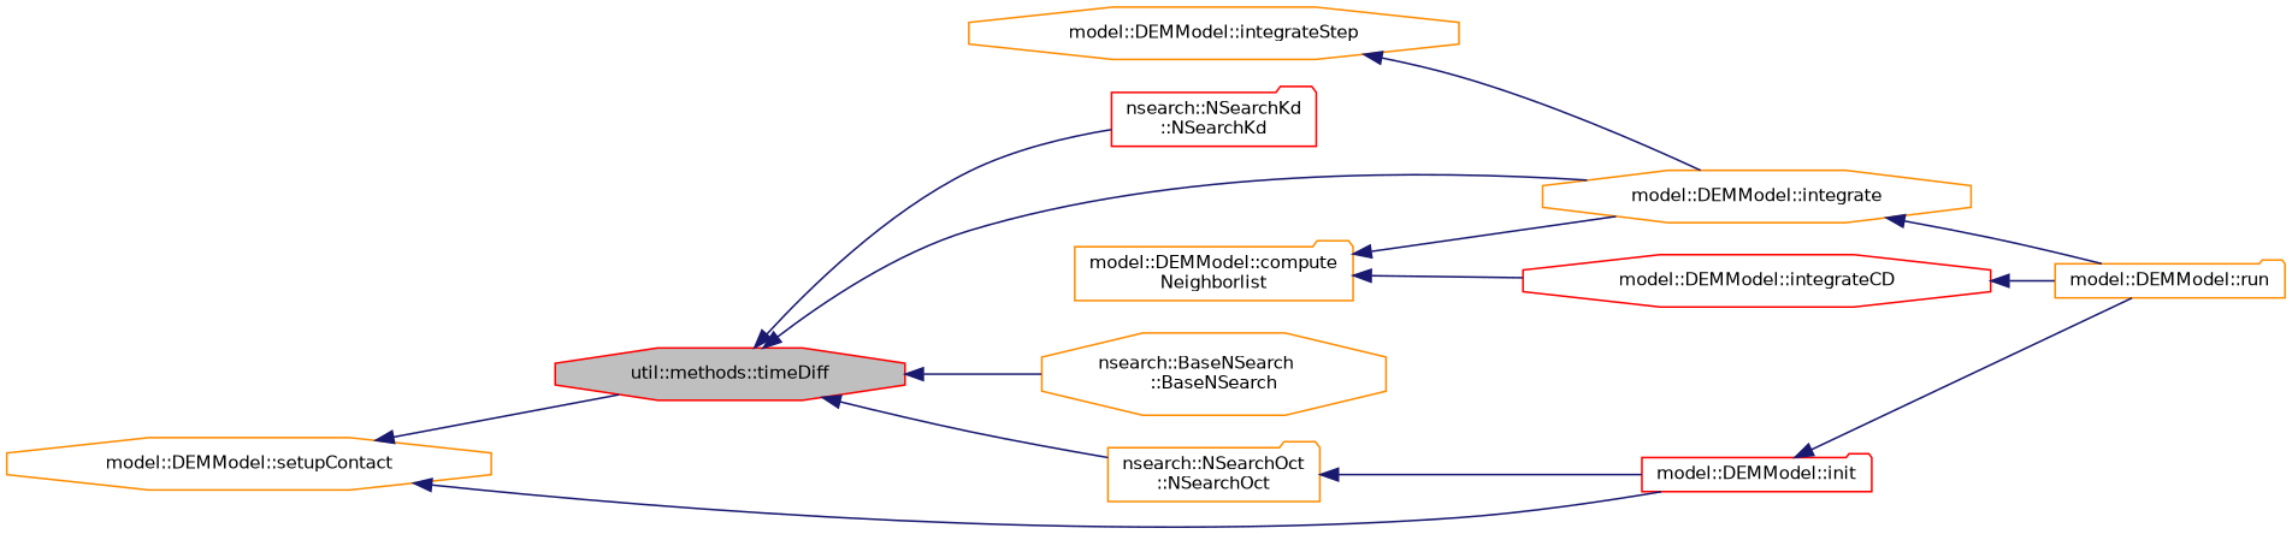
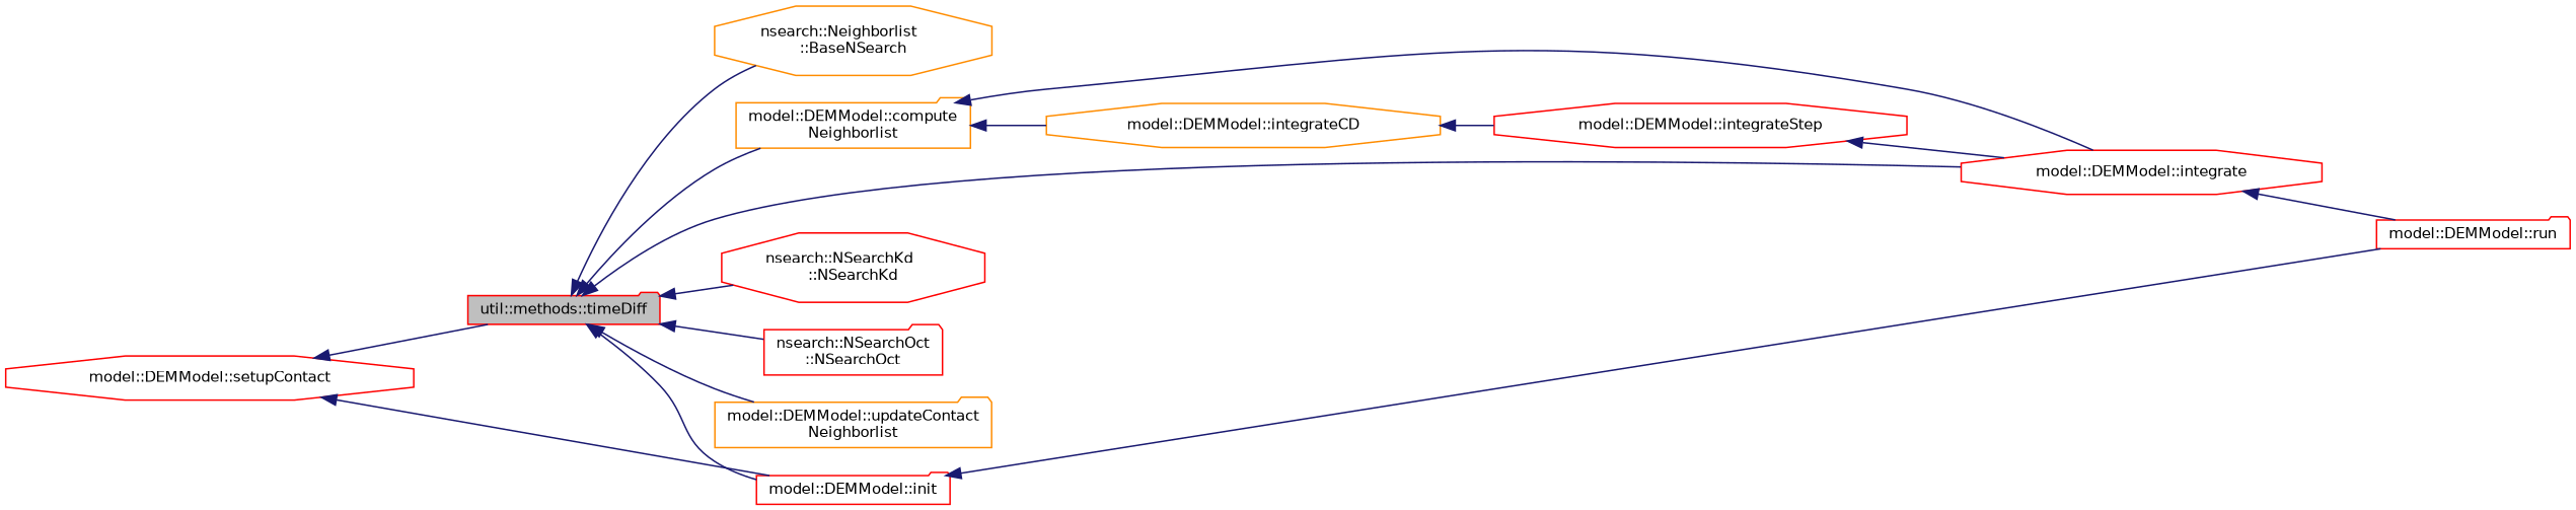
  digraph {
    rankdir=LR
    node [color=red fillcolor=white fontname=Helvetica fontsize=10 shape=octagon style=filled]
    edge [color=midnightblue dir=back fontname=Helvetica fontsize=10 labelfontname=Helvetica labelfontsize=10 style=solid]
-   n1 [fillcolor=grey75 fontcolor=black height=0.2 label="util::methods::timeDiff" width=0.4]
-   n2 [color=darkorange height=0.2 label="nsearch::BaseNSearch\l::BaseNSearch" width=0.4]
+   n1 [fillcolor=grey75 fontcolor=black height=0.2 label="util::methods::timeDiff" shape=folder width=0.4]
+   n2 [color=darkorange height=0.2 label="nsearch::Neighborlist\l::BaseNSearch" width=0.4]
    n3 [color=darkorange height=0.2 label="model::DEMModel::compute\lNeighborlist" shape=folder width=0.4]
-   n4 [color=darkorange height=0.2 label="model::DEMModel::integrate" width=0.4]
+   n4 [height=0.2 label="model::DEMModel::integrate" width=0.4]
    n5 [height=0.2 label="model::DEMModel::init" shape=folder width=0.4]
-   n6 [height=0.2 label="nsearch::NSearchKd\l::NSearchKd" shape=folder width=0.4]
-   n7 [color=darkorange height=0.2 label="nsearch::NSearchOct\l::NSearchOct" shape=folder width=0.4]
-   n9 [height=0.2 label="model::DEMModel::integrateCD" width=0.4]
-   n10 [color=darkorange height=0.2 label="model::DEMModel::run" shape=folder width=0.4]
-   n11 [color=darkorange height=0.2 label="model::DEMModel::setupContact" width=0.4]
-   n12 [color=darkorange height=0.2 label="model::DEMModel::integrateStep" width=0.4]
+   n6 [height=0.2 label="nsearch::NSearchKd\l::NSearchKd" width=0.4]
+   n7 [height=0.2 label="nsearch::NSearchOct\l::NSearchOct" shape=folder width=0.4]
+   n8 [color=darkorange height=0.2 label="model::DEMModel::updateContact\lNeighborlist" shape=folder width=0.4]
+   n9 [color=darkorange height=0.2 label="model::DEMModel::integrateCD" width=0.4]
+   n10 [height=0.2 label="model::DEMModel::run" shape=folder width=0.4]
+   n11 [height=0.2 label="model::DEMModel::setupContact" width=0.4]
+   n12 [height=0.2 label="model::DEMModel::integrateStep" width=0.4]
    n1 -> n2
+   n1 -> n3
    n1 -> n4
-   n7 -> n5
+   n1 -> n5
    n1 -> n6
    n1 -> n7
+   n1 -> n8
    n3 -> n4
    n3 -> n9
    n4 -> n10
    n5 -> n10
-   n9 -> n10
+   n9 -> n12
    n11 -> n1
    n11 -> n5
    n12 -> n4
  }
